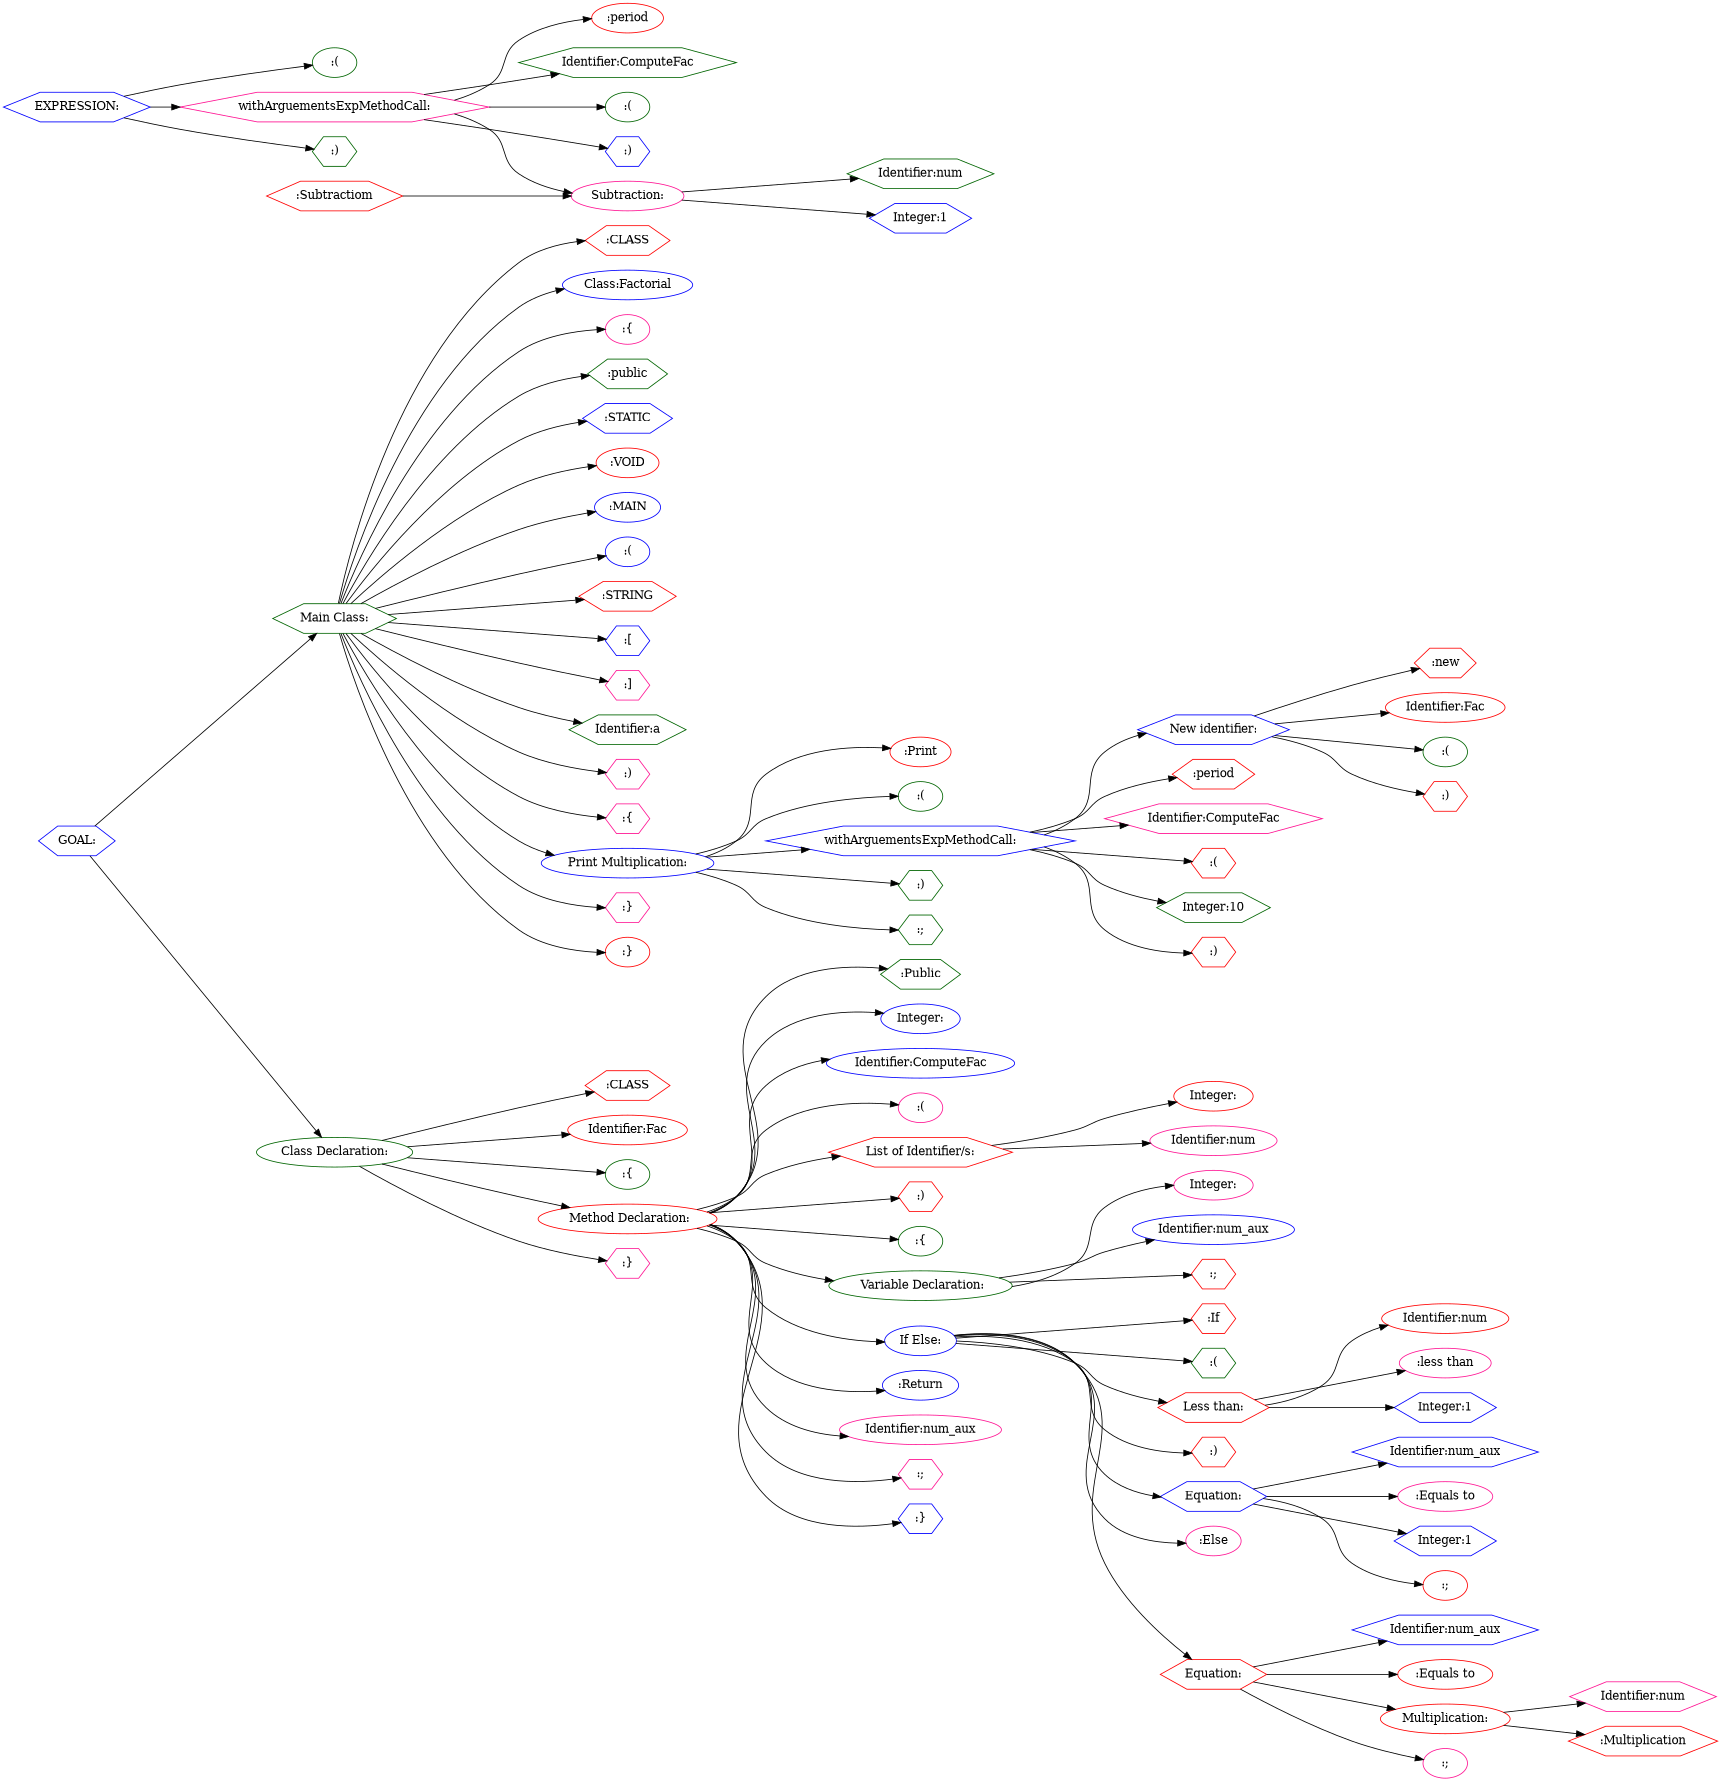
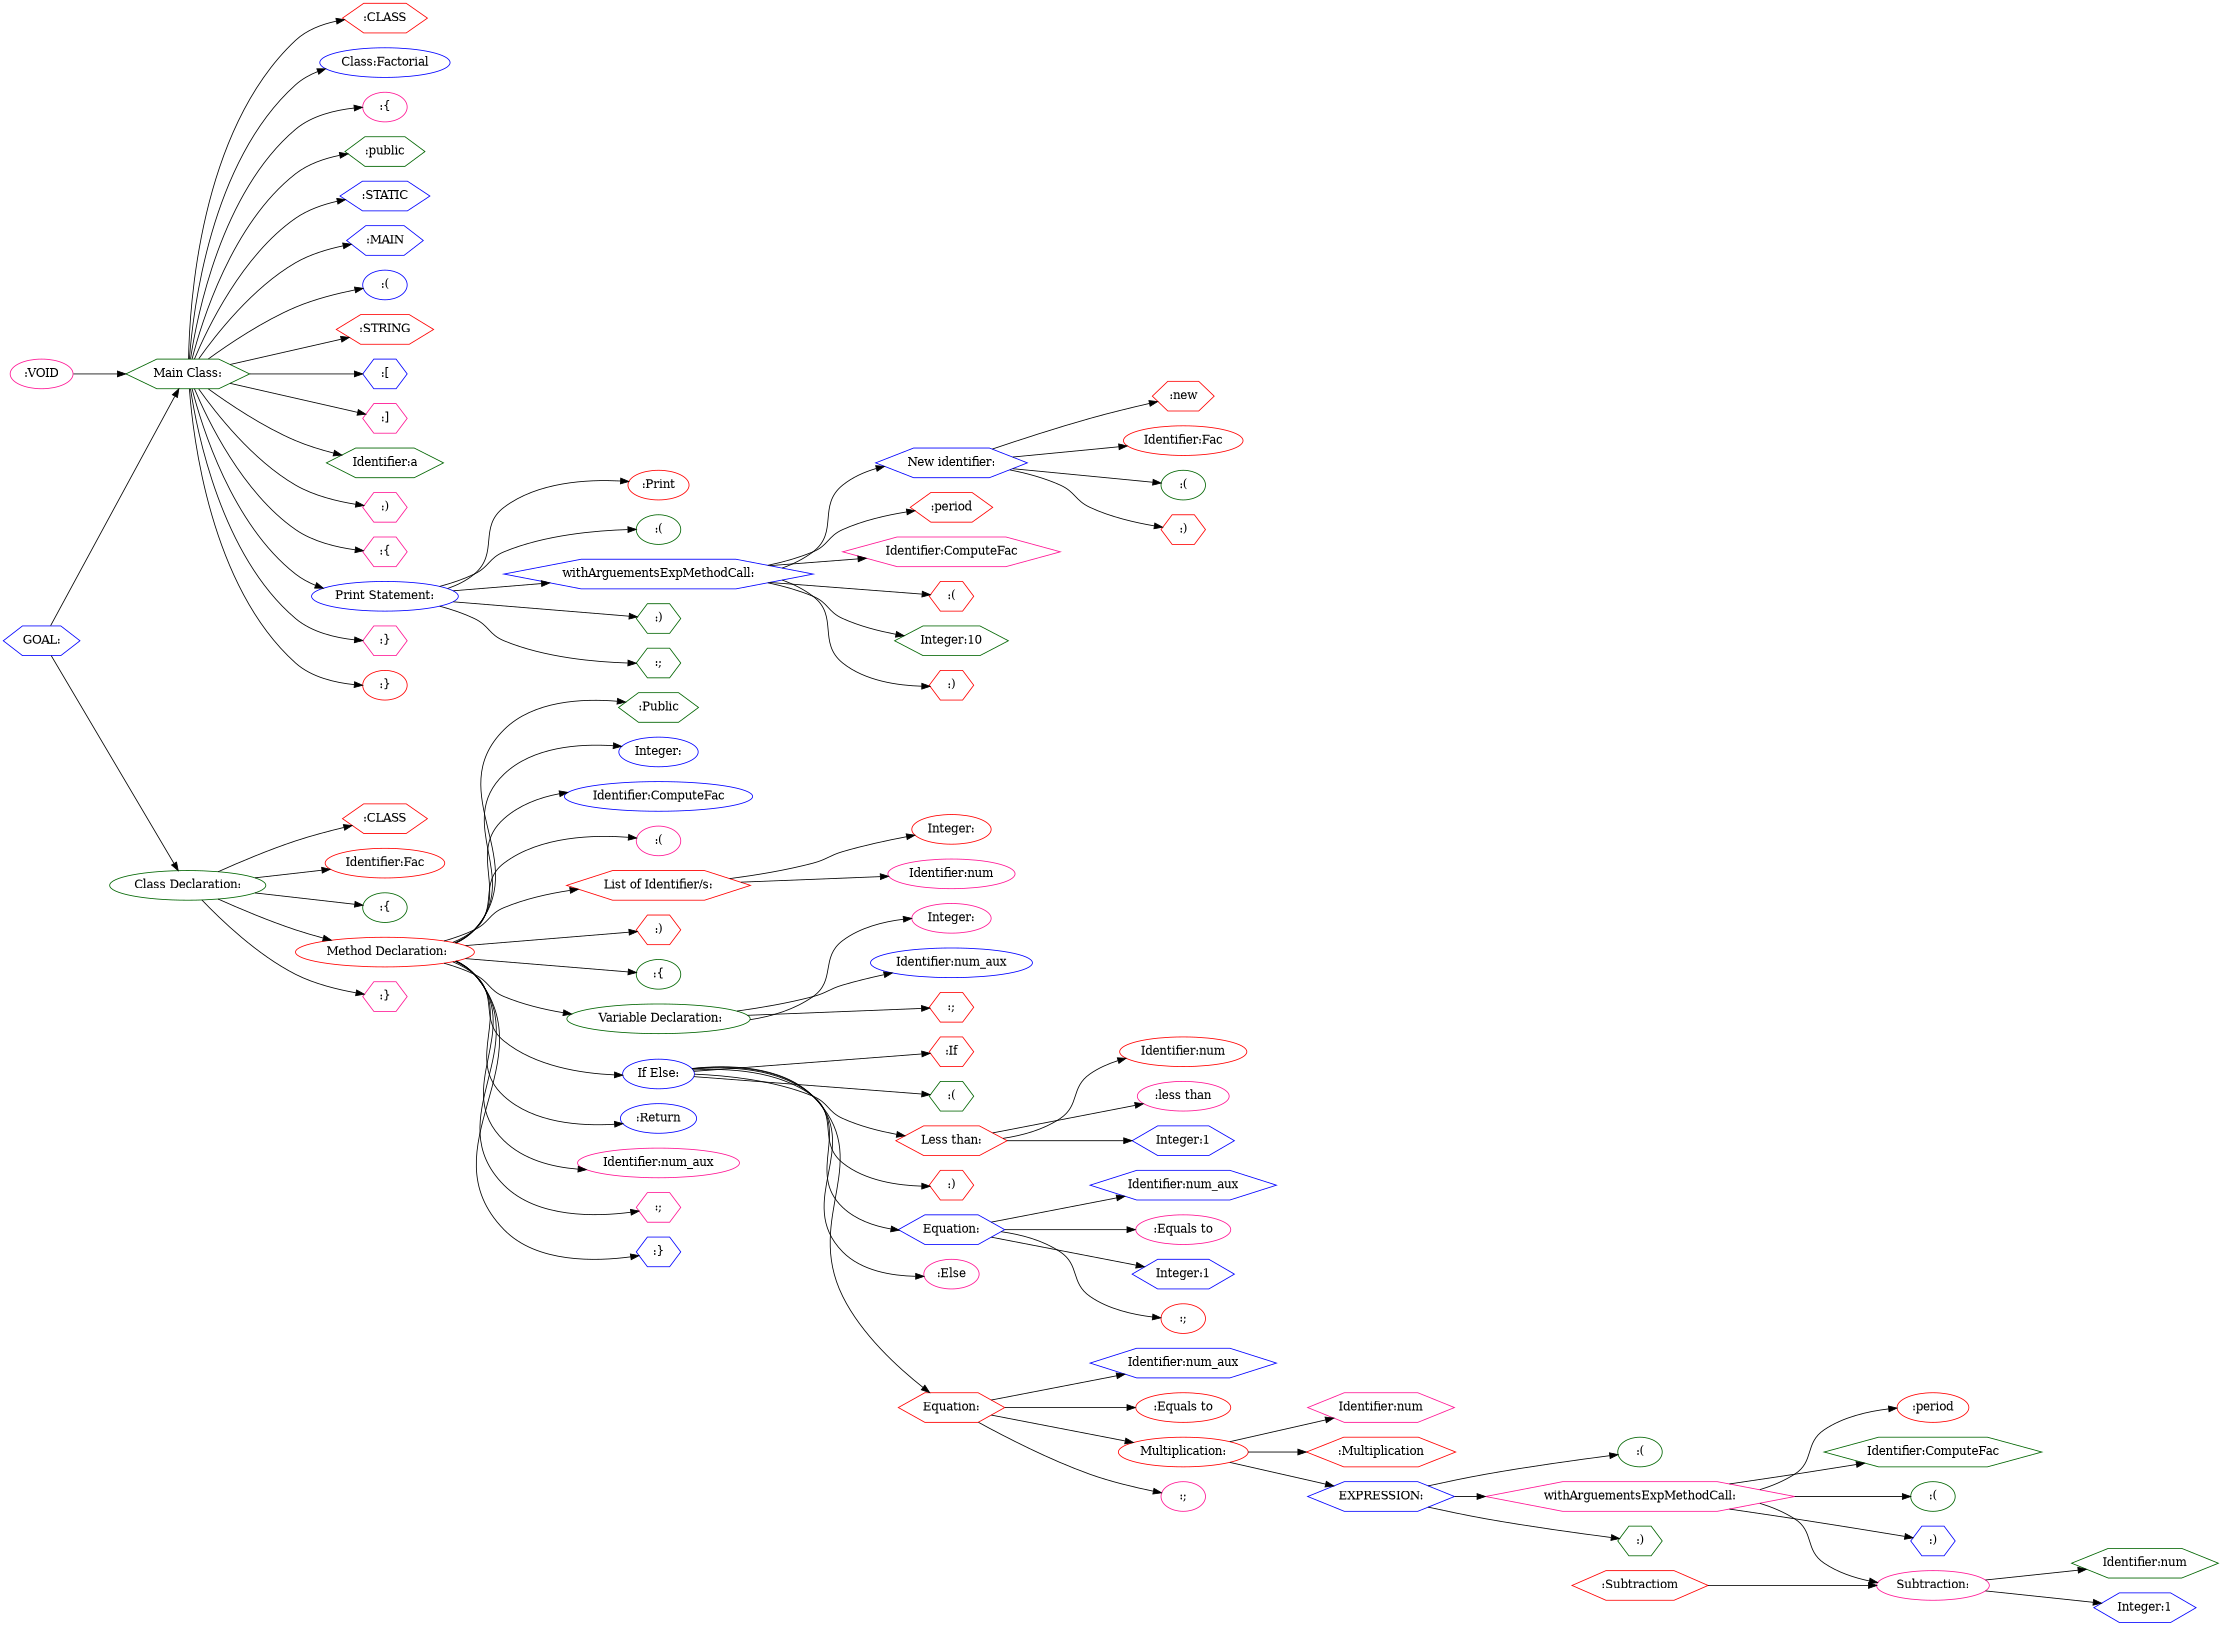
  digraph {
    rankdir=LR
    node [color=red shape=hexagon]
    n1 [color=blue label="GOAL:"]
    n2 [color=darkgreen label="Main Class:"]
    n3 [color=darkgreen label="Class Declaration:" shape=ellipse]
    n4 [label=":CLASS"]
    n5 [color=blue label="Class:Factorial" shape=ellipse]
    n6 [color=deeppink label=":{" shape=ellipse]
    n7 [color=darkgreen label=":public"]
    n8 [color=blue label=":STATIC"]
-   n9 [label=":VOID" shape=ellipse]
-   n10 [color=blue label=":MAIN" shape=ellipse]
+   n9 [color=deeppink label=":VOID" shape=ellipse]
+   n10 [color=blue label=":MAIN"]
    n11 [color=blue label=":(" shape=ellipse]
    n12 [label=":STRING"]
    n13 [color=blue label=":["]
    n14 [color=deeppink label=":]"]
    n15 [color=darkgreen label="Identifier:a"]
    n16 [color=deeppink label=":)"]
    n17 [color=deeppink label=":{"]
-   n18 [color=blue label="Print Multiplication:" shape=ellipse]
+   n18 [color=blue label="Print Statement:" shape=ellipse]
    n19 [color=deeppink label=":}"]
    n20 [label=":}" shape=ellipse]
    n21 [label=":CLASS"]
    n22 [label="Identifier:Fac" shape=ellipse]
    n23 [color=darkgreen label=":{" shape=ellipse]
    n24 [label=" Method Declaration:" shape=ellipse]
    n25 [color=deeppink label=":}"]
    n26 [label=":Print" shape=ellipse]
    n27 [color=darkgreen label=":(" shape=ellipse]
    n28 [color=blue label="withArguementsExpMethodCall:"]
    n29 [color=darkgreen label=":)"]
    n30 [color=darkgreen label=":;"]
    n31 [color=blue label="New identifier:"]
    n32 [label=":period"]
    n33 [color=deeppink label="Identifier:ComputeFac"]
    n34 [label=":("]
    n35 [color=darkgreen label="Integer:10"]
    n36 [label=":)"]
    n37 [label=":new"]
    n38 [label="Identifier:Fac" shape=ellipse]
    n39 [color=darkgreen label=":(" shape=ellipse]
    n40 [label=":)"]
    n41 [color=darkgreen label=":Public"]
    n42 [color=blue label="Integer:" shape=ellipse]
    n43 [color=blue label="Identifier:ComputeFac" shape=ellipse]
    n44 [color=deeppink label=":(" shape=ellipse]
    n45 [label="List of Identifier/s:"]
    n46 [label=":)"]
    n47 [color=darkgreen label=":{" shape=ellipse]
    n48 [color=darkgreen label=" Variable Declaration:" shape=ellipse]
    n49 [color=blue label="If Else:" shape=ellipse]
    n50 [color=blue label=":Return" shape=ellipse]
    n51 [color=deeppink label="Identifier:num_aux" shape=ellipse]
    n52 [color=deeppink label=":;"]
    n53 [color=blue label=":}"]
    n54 [label="Integer:" shape=ellipse]
    n55 [color=deeppink label="Identifier:num" shape=ellipse]
    n56 [color=deeppink label="Integer:" shape=ellipse]
    n57 [color=blue label="Identifier:num_aux" shape=ellipse]
    n58 [label=":;"]
    n59 [label=":If"]
    n60 [color=darkgreen label=":("]
    n61 [label="Less than:"]
    n62 [label=":)"]
    n63 [color=blue label="Equation:"]
    n64 [color=deeppink label=":Else" shape=ellipse]
    n65 [label="Equation:"]
    n66 [label="Identifier:num" shape=ellipse]
    n67 [color=deeppink label=":less than" shape=ellipse]
    n68 [color=blue label="Integer:1"]
    n69 [color=blue label="Identifier:num_aux"]
    n70 [color=deeppink label=":Equals to" shape=ellipse]
    n71 [color=blue label="Integer:1"]
    n72 [label=":;" shape=ellipse]
    n73 [color=blue label="Identifier:num_aux"]
    n74 [label=":Equals to" shape=ellipse]
    n75 [label="Multiplication:" shape=ellipse]
    n76 [color=deeppink label=":;" shape=ellipse]
    n77 [color=deeppink label="Identifier:num"]
    n78 [label=":Multiplication"]
    n79 [color=blue label="EXPRESSION:"]
    n80 [color=darkgreen label=":(" shape=ellipse]
    n81 [color=deeppink label="withArguementsExpMethodCall:"]
    n82 [color=darkgreen label=":)"]
    n83 [label=":period" shape=ellipse]
    n84 [color=darkgreen label="Identifier:ComputeFac"]
    n85 [color=darkgreen label=":(" shape=ellipse]
    n86 [color=deeppink label="Subtraction:" shape=ellipse]
    n87 [color=blue label=":)"]
    n88 [color=darkgreen label="Identifier:num"]
    n89 [color=blue label="Integer:1"]
    n90 [label=":Subtractiom"]
    n1 -> n2
    n1 -> n3
    n2 -> n4
    n2 -> n5
    n2 -> n6
    n2 -> n7
    n2 -> n8
-   n2 -> n9
+   n9 -> n2
    n2 -> n10
    n2 -> n11
    n2 -> n12
    n2 -> n13
    n2 -> n14
    n2 -> n15
    n2 -> n16
    n2 -> n17
    n2 -> n18
    n2 -> n19
    n2 -> n20
    n3 -> n21
    n3 -> n22
    n3 -> n23
    n3 -> n24
    n3 -> n25
    n18 -> n26
    n18 -> n27
    n18 -> n28
    n18 -> n29
    n18 -> n30
    n24 -> n41
    n24 -> n42
    n24 -> n43
    n24 -> n44
    n24 -> n45
    n24 -> n46
    n24 -> n47
    n24 -> n48
    n24 -> n49
    n24 -> n50
    n24 -> n51
    n24 -> n52
    n24 -> n53
    n28 -> n31
    n28 -> n32
    n28 -> n33
    n28 -> n34
    n28 -> n35
    n28 -> n36
    n31 -> n37
    n31 -> n38
    n31 -> n39
    n31 -> n40
    n45 -> n54
    n45 -> n55
    n48 -> n56
    n48 -> n57
    n48 -> n58
    n49 -> n59
    n49 -> n60
    n49 -> n61
    n49 -> n62
    n49 -> n63
    n49 -> n64
    n49 -> n65
    n61 -> n66
    n61 -> n67
    n61 -> n68
    n63 -> n69
    n63 -> n70
    n63 -> n71
    n63 -> n72
    n65 -> n73
    n65 -> n74
    n65 -> n75
    n65 -> n76
    n75 -> n77
    n75 -> n78
+   n75 -> n79
    n79 -> n80
    n79 -> n81
    n79 -> n82
    n81 -> n83
    n81 -> n84
    n81 -> n85
    n81 -> n86
    n81 -> n87
    n86 -> n88
    n86 -> n89
    n90 -> n86
  }
